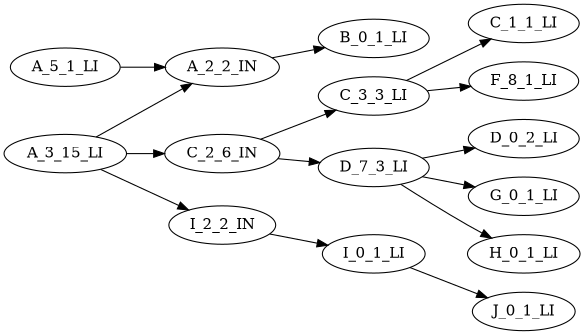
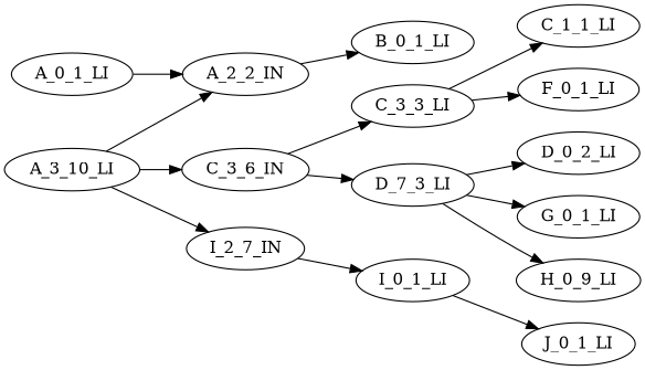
  digraph {
    rankdir=LR
-   A_3_10_LI [label=A_3_15_LI]
+   A_3_10_LI
    A_2_2_IN
-   C_2_6_IN
-   I_2_2_IN
+   C_2_6_IN [label=C_3_6_IN]
+   I_2_2_IN [label=I_2_7_IN]
    B_0_1_LI
    C_3_3_LI
    n7 [label=D_7_3_LI]
    I_0_1_LI
-   A_0_1_LI [label=A_5_1_LI]
+   A_0_1_LI
    n10 [label=C_1_1_LI]
-   F_0_1_LI [label=F_8_1_LI]
+   F_0_1_LI
    n12 [label=D_0_2_LI]
    G_0_1_LI
-   H_0_1_LI
+   H_0_1_LI [label=H_0_9_LI]
    J_0_1_LI
    A_3_10_LI -> A_2_2_IN
    A_3_10_LI -> C_2_6_IN
    A_3_10_LI -> I_2_2_IN
    A_2_2_IN -> B_0_1_LI
    C_2_6_IN -> C_3_3_LI
    C_2_6_IN -> n7
    I_2_2_IN -> I_0_1_LI
    C_3_3_LI -> n10
    C_3_3_LI -> F_0_1_LI
    n7 -> n12
    n7 -> G_0_1_LI
    n7 -> H_0_1_LI
    I_0_1_LI -> J_0_1_LI
    A_0_1_LI -> A_2_2_IN
  }
